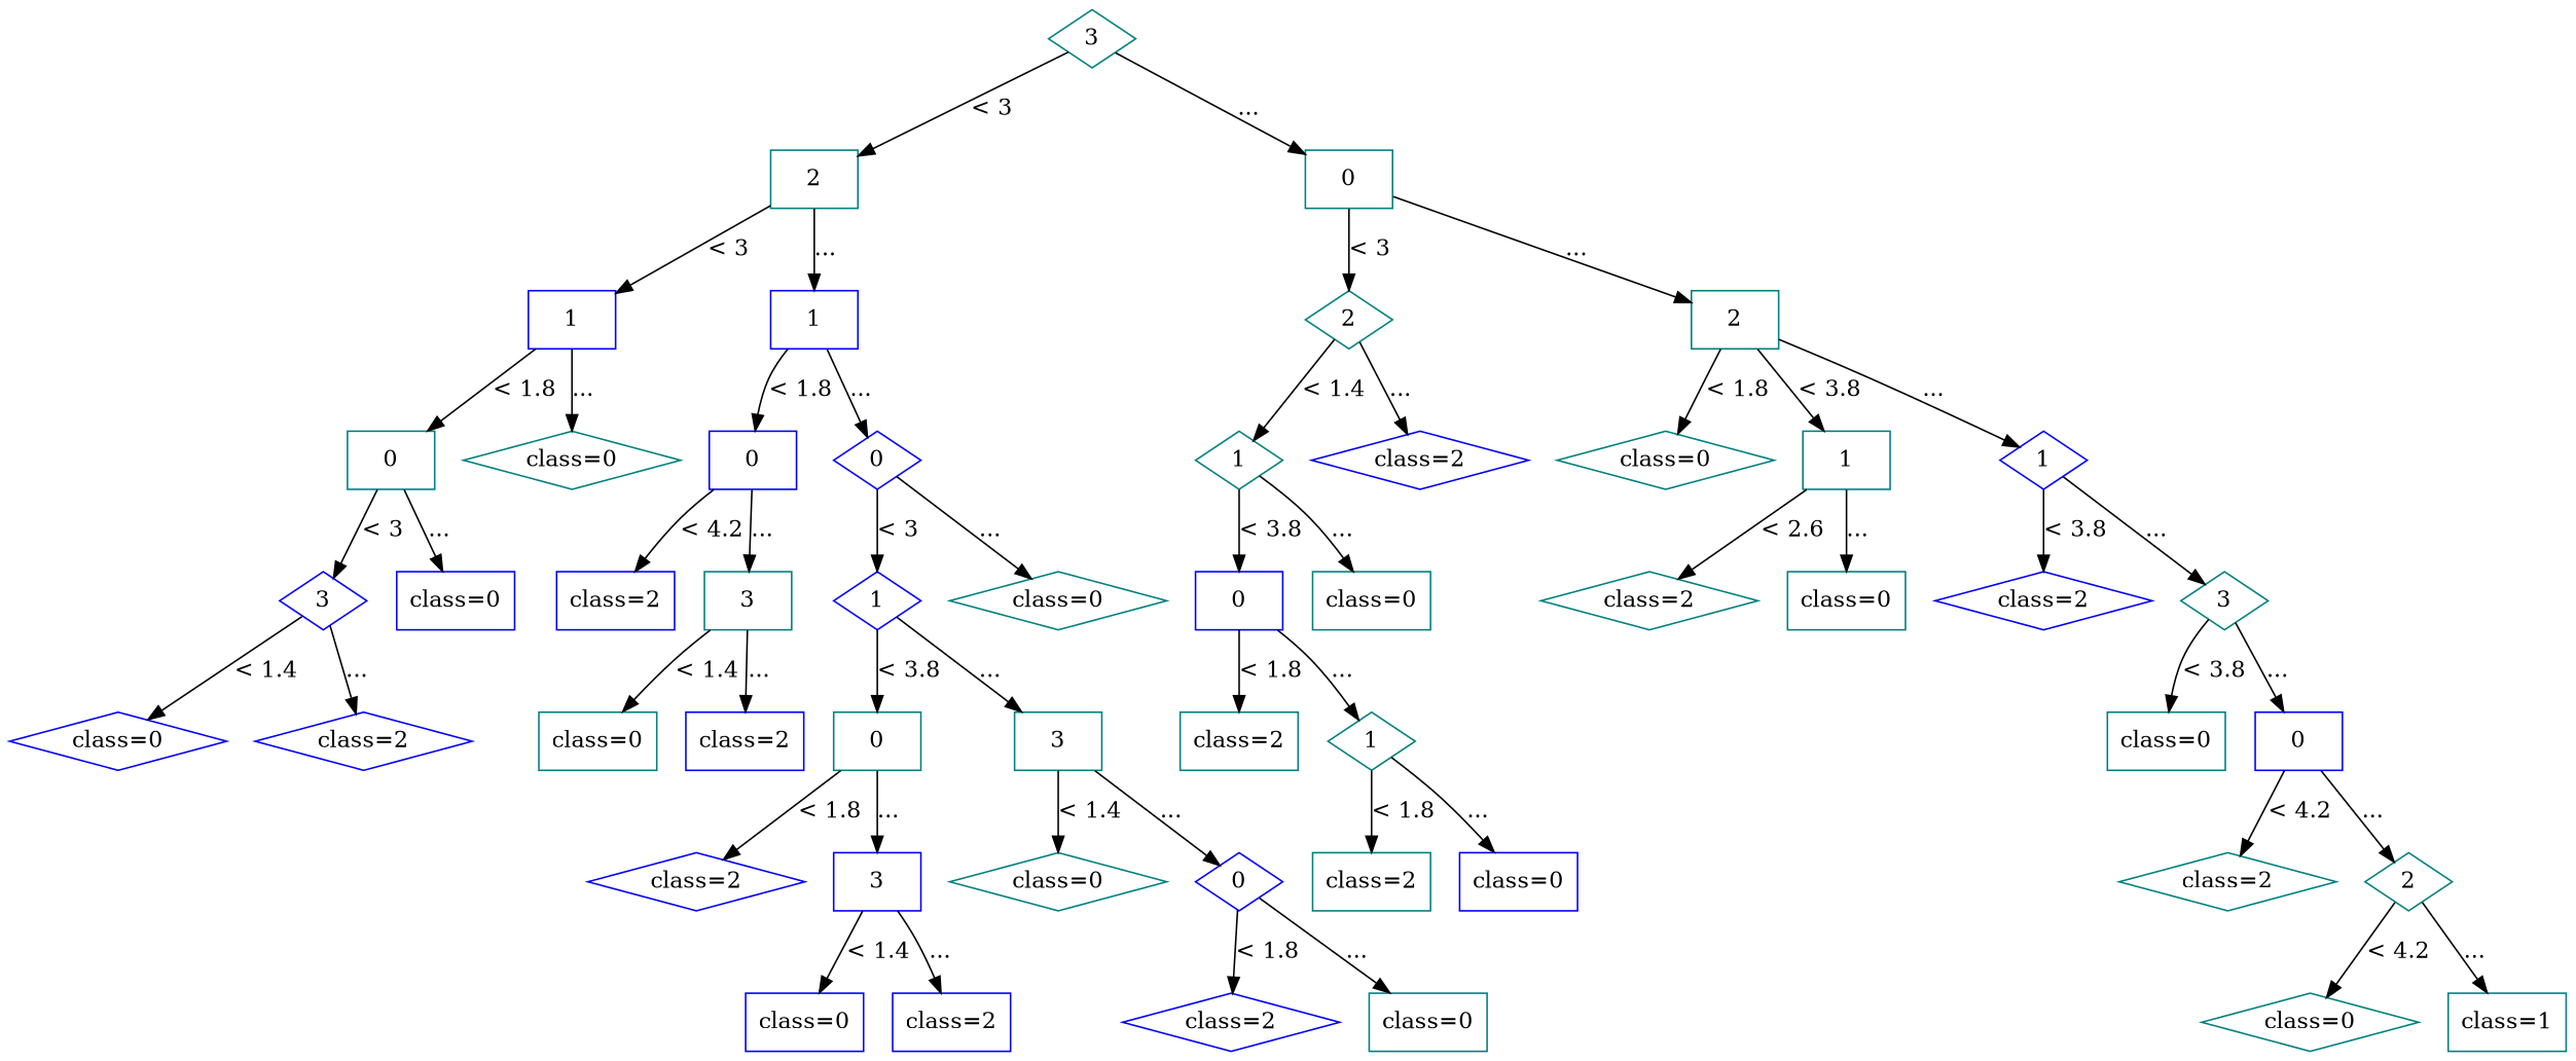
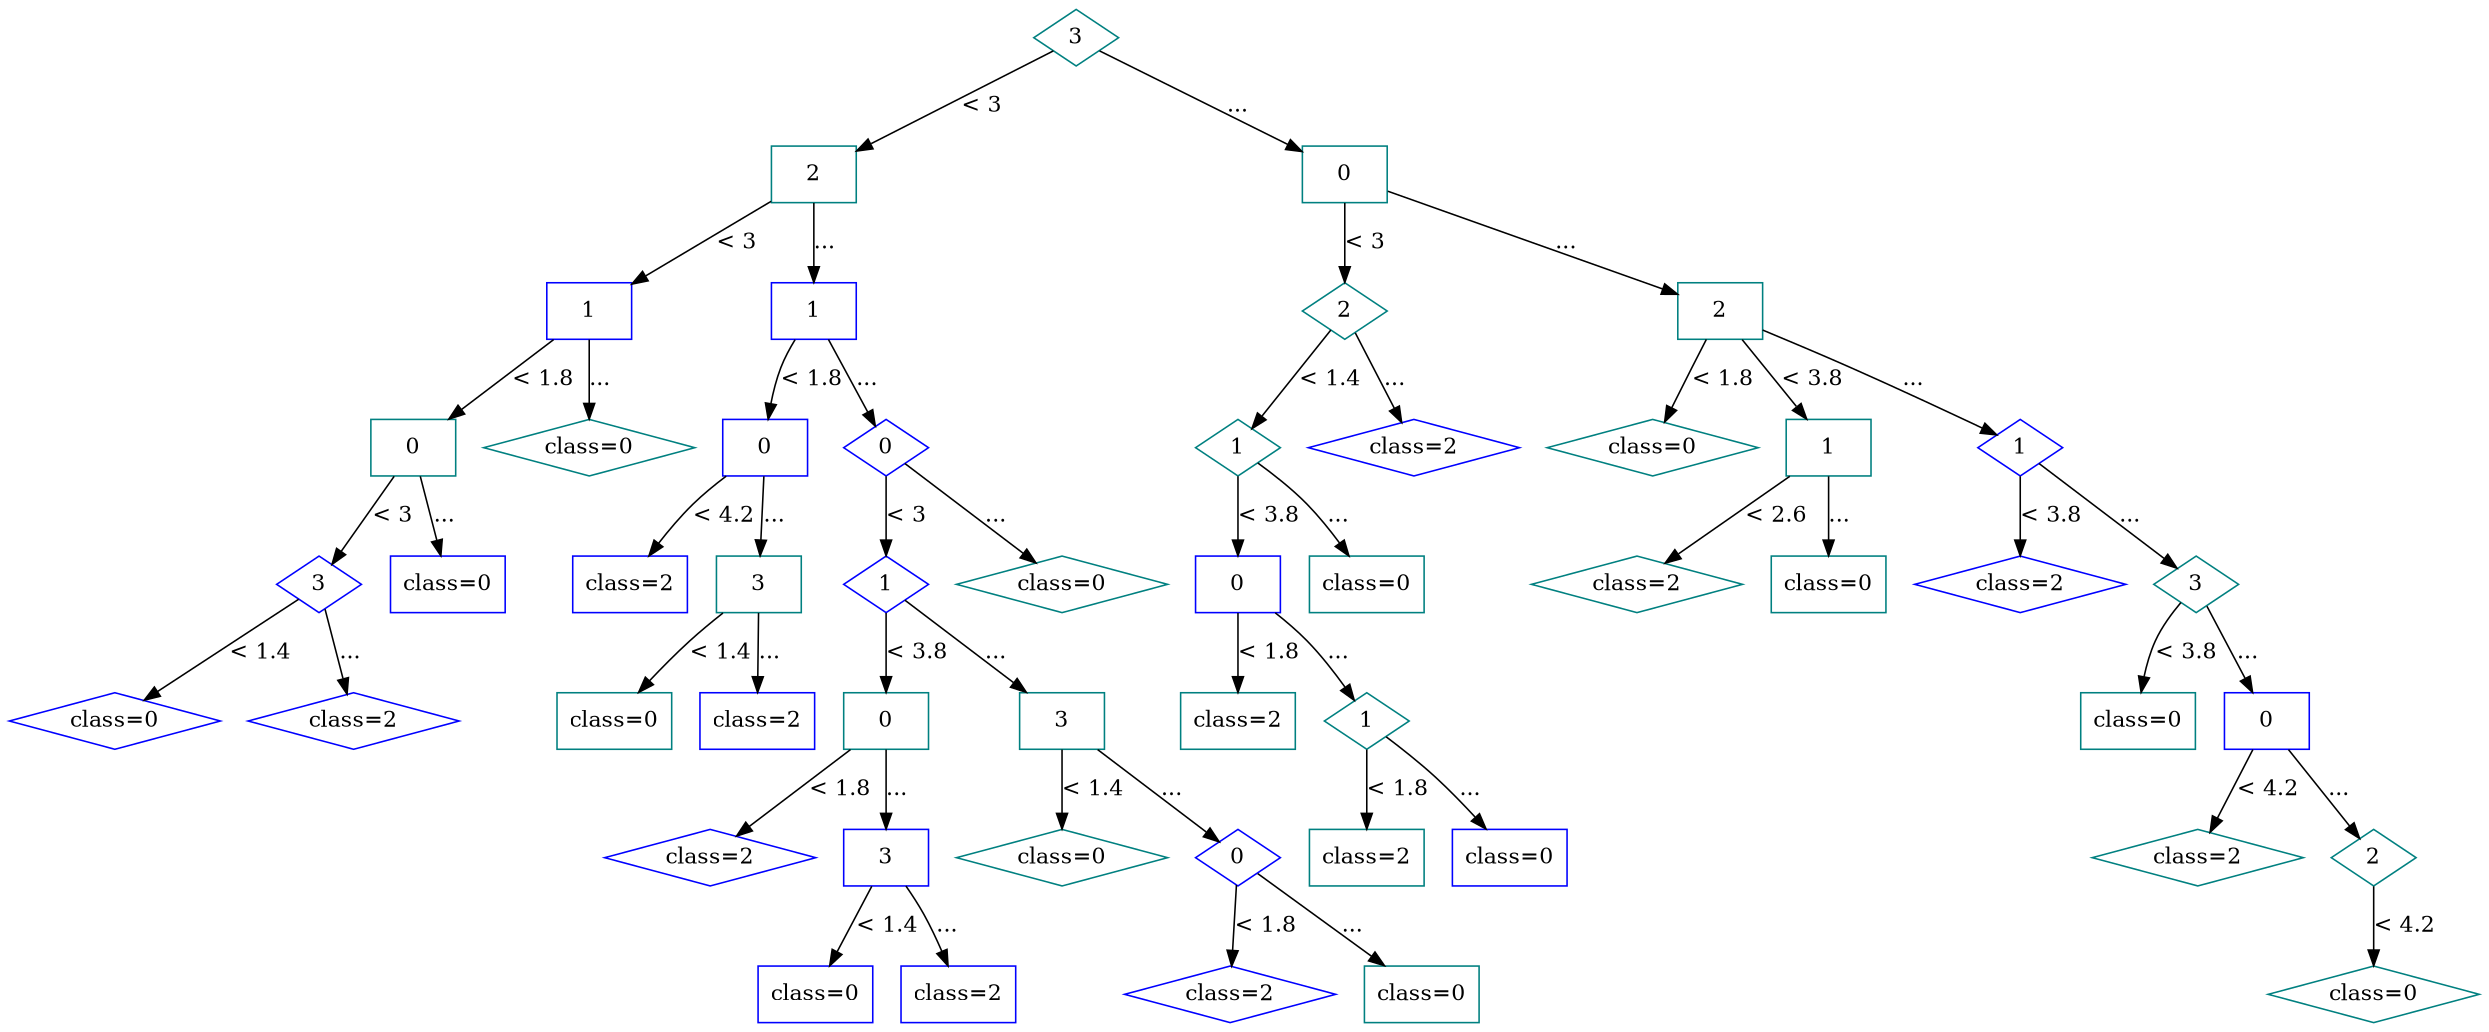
  digraph {
    node [shape=box color=teal]
    n1 [label=3 shape=diamond]
    n2 [label=2]
    n3 [label=0]
    n4 [label=1 color=blue]
    n5 [label=1 color=blue]
    n6 [label=2 shape=diamond]
    n7 [label=2]
    n8 [label=0]
    n9 [label="class=0" shape=diamond]
    n10 [label=0 color=blue]
    n11 [label=0 shape=diamond color=blue]
    n12 [label=1 shape=diamond]
    n13 [label="class=2" shape=diamond color=blue]
    n14 [label="class=0" shape=diamond]
    n15 [label=1]
    n16 [label=1 shape=diamond color=blue]
    n17 [label=3 shape=diamond color=blue]
    n18 [label="class=0" color=blue]
    n19 [label="class=2" color=blue]
    n20 [label=3]
    n21 [label=1 shape=diamond color=blue]
    n22 [label="class=0" shape=diamond]
    n23 [label=0 color=blue]
    n24 [label="class=0"]
    n25 [label="class=2" shape=diamond]
    n26 [label="class=0"]
    n27 [label="class=2" shape=diamond color=blue]
    n28 [label=3 shape=diamond]
    n29 [label="class=0" shape=diamond color=blue]
    n30 [label="class=2" shape=diamond color=blue]
    n31 [label="class=0"]
    n32 [label="class=2" color=blue]
    n33 [label=0]
    n34 [label=3]
    n35 [label="class=2"]
    n36 [label=1 shape=diamond]
    n37 [label="class=0"]
    n38 [label=0 color=blue]
    n39 [label="class=2" shape=diamond color=blue]
    n40 [label=3 color=blue]
    n41 [label="class=0" shape=diamond]
    n42 [label=0 shape=diamond color=blue]
    n43 [label="class=2"]
    n44 [label="class=0" color=blue]
    n45 [label="class=2" shape=diamond]
    n46 [label=2 shape=diamond]
    n47 [label="class=0" color=blue]
    n48 [label="class=2" color=blue]
    n49 [label="class=2" shape=diamond color=blue]
    n50 [label="class=0"]
    n51 [label="class=0" shape=diamond]
-   n52 [label="class=1"]
    n1 -> n2 [label="< 3"]
    n1 -> n3 [label="..."]
    n2 -> n4 [label="< 3"]
    n2 -> n5 [label="..."]
    n3 -> n6 [label="< 3"]
    n3 -> n7 [label="..."]
    n4 -> n8 [label="< 1.8"]
    n4 -> n9 [label="..."]
    n5 -> n10 [label="< 1.8"]
    n5 -> n11 [label="..."]
    n6 -> n12 [label="< 1.4"]
    n6 -> n13 [label="..."]
    n7 -> n14 [label="< 1.8"]
    n7 -> n15 [label="< 3.8"]
    n7 -> n16 [label="..."]
    n8 -> n17 [label="< 3"]
    n8 -> n18 [label="..."]
    n10 -> n19 [label="< 4.2"]
    n10 -> n20 [label="..."]
    n11 -> n21 [label="< 3"]
    n11 -> n22 [label="..."]
    n12 -> n23 [label="< 3.8"]
    n12 -> n24 [label="..."]
    n15 -> n25 [label="< 2.6"]
    n15 -> n26 [label="..."]
    n16 -> n27 [label="< 3.8"]
    n16 -> n28 [label="..."]
    n17 -> n29 [label="< 1.4"]
    n17 -> n30 [label="..."]
    n20 -> n31 [label="< 1.4"]
    n20 -> n32 [label="..."]
    n21 -> n33 [label="< 3.8"]
    n21 -> n34 [label="..."]
    n23 -> n35 [label="< 1.8"]
    n23 -> n36 [label="..."]
    n28 -> n37 [label="< 3.8"]
    n28 -> n38 [label="..."]
    n33 -> n39 [label="< 1.8"]
    n33 -> n40 [label="..."]
    n34 -> n41 [label="< 1.4"]
    n34 -> n42 [label="..."]
    n36 -> n43 [label="< 1.8"]
    n36 -> n44 [label="..."]
    n38 -> n45 [label="< 4.2"]
    n38 -> n46 [label="..."]
    n40 -> n47 [label="< 1.4"]
    n40 -> n48 [label="..."]
    n42 -> n49 [label="< 1.8"]
    n42 -> n50 [label="..."]
    n46 -> n51 [label="< 4.2"]
-   n46 -> n52 [label="..."]
  }
